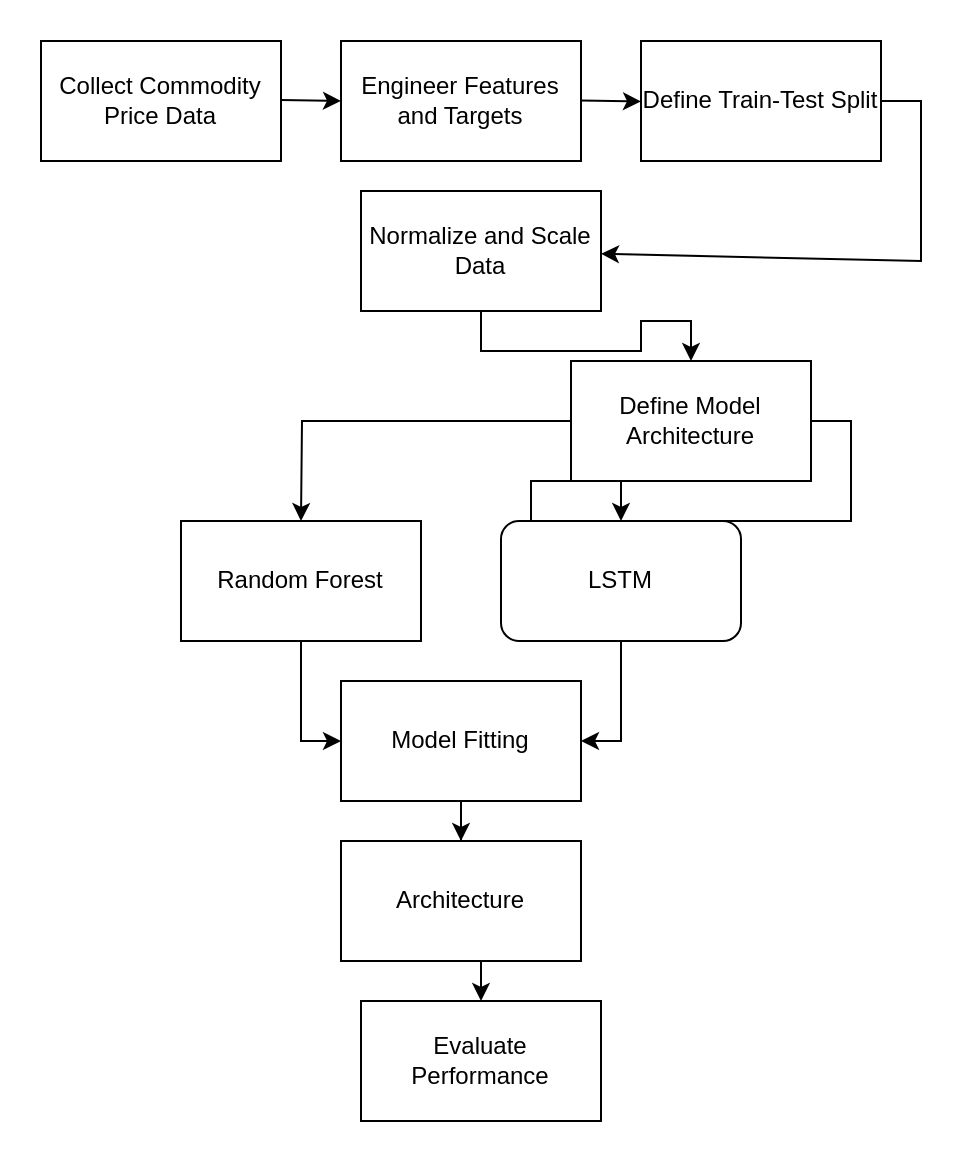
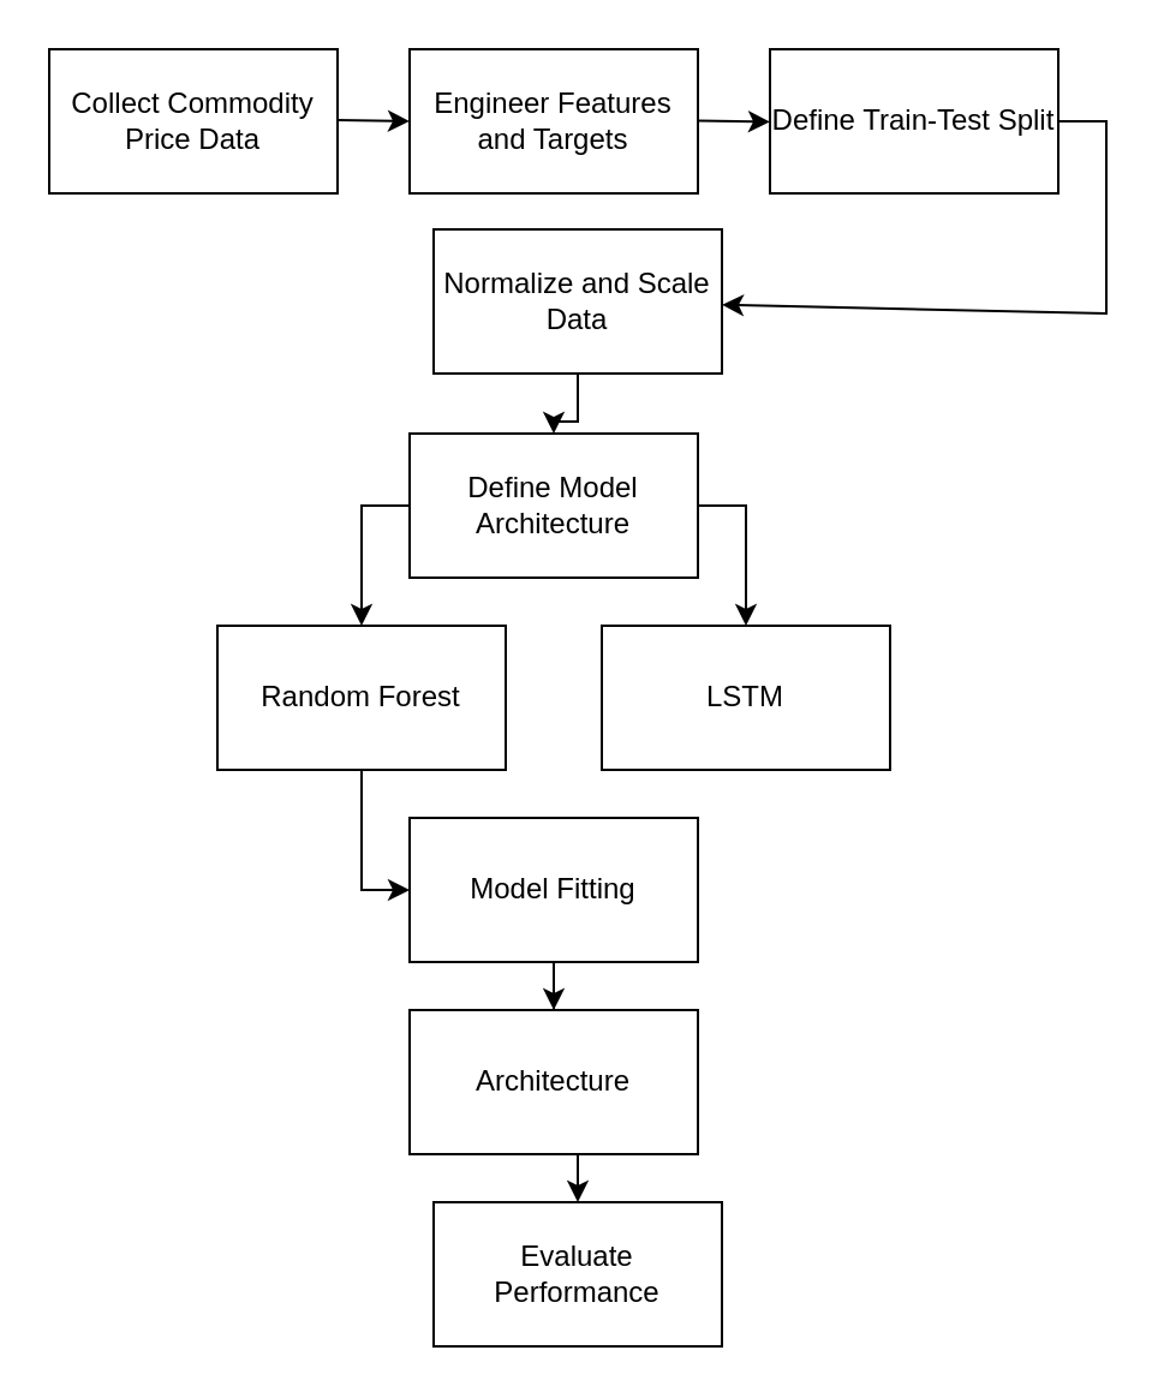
  <mxCell id="0" />
  <mxCell id="1" parent="0" />
  <mxCell id="2" value="Collect Commodity Price Data" style="rounded=0;whiteSpace=wrap;html=1;" vertex="1" parent="1"><mxGeometry x="20" y="20" width="120" height="60" as="geometry" /></mxCell>
  <mxCell id="3" value="Engineer Features and Targets" style="rounded=0;whiteSpace=wrap;html=1;" vertex="1" parent="1"><mxGeometry x="170" y="20" width="120" height="60" as="geometry" /></mxCell>
  <mxCell id="4" value="Define Train-Test Split" style="rounded=0;whiteSpace=wrap;html=1;" vertex="1" parent="1"><mxGeometry x="320" y="20" width="120" height="60" as="geometry" /></mxCell>
  <mxCell id="5" value="" style="endArrow=classic;html=1;rounded=0;entryX=0;entryY=0.5;entryDx=0;entryDy=0;" edge="1" parent="1" target="3"><mxGeometry width="50" height="50" relative="1" as="geometry"><mxPoint x="140" y="49.5" as="sourcePoint" /><mxPoint x="160" y="50" as="targetPoint" /></mxGeometry></mxCell>
  <mxCell id="6" value="" style="endArrow=classic;html=1;rounded=0;entryX=0;entryY=0.5;entryDx=0;entryDy=0;" edge="1" parent="1"><mxGeometry width="50" height="50" relative="1" as="geometry"><mxPoint x="290" y="49.75" as="sourcePoint" /><mxPoint x="320" y="50.25" as="targetPoint" /></mxGeometry></mxCell>
  <mxCell id="7" value="" style="endArrow=classic;html=1;rounded=0;" edge="1" parent="1" target="9"><mxGeometry width="50" height="50" relative="1" as="geometry"><mxPoint x="440" y="50" as="sourcePoint" /><mxPoint x="290" y="120" as="targetPoint" /><Array as="points"><mxPoint x="460" y="50" /><mxPoint x="460" y="90" /><mxPoint x="460" y="130" /></Array></mxGeometry></mxCell>
  <mxCell id="8" style="edgeStyle=orthogonalEdgeStyle;rounded=0;orthogonalLoop=1;jettySize=auto;html=1;entryX=0.5;entryY=0;entryDx=0;entryDy=0;" edge="1" parent="1" source="9" target="11"><mxGeometry relative="1" as="geometry" /></mxCell>
  <mxCell id="9" value="Normalize and Scale Data" style="rounded=0;whiteSpace=wrap;html=1;" vertex="1" parent="1"><mxGeometry x="180" y="95" width="120" height="60" as="geometry" /></mxCell>
  <mxCell id="10" style="edgeStyle=orthogonalEdgeStyle;rounded=0;orthogonalLoop=1;jettySize=auto;html=1;exitX=1;exitY=0.5;exitDx=0;exitDy=0;entryX=0.5;entryY=0;entryDx=0;entryDy=0;" edge="1" parent="1" source="11" target="13"><mxGeometry relative="1" as="geometry"><mxPoint x="310" y="250" as="targetPoint" /></mxGeometry></mxCell>
- <mxCell id="11" value="Define Model Architecture" style="rounded=0;whiteSpace=wrap;html=1;" vertex="1" parent="1"><mxGeometry x="285" y="180" width="120" height="60" as="geometry" /></mxCell>
- <mxCell id="12" style="edgeStyle=orthogonalEdgeStyle;rounded=0;orthogonalLoop=1;jettySize=auto;html=1;entryX=1;entryY=0.5;entryDx=0;entryDy=0;" edge="1" parent="1" source="13" target="18"><mxGeometry relative="1" as="geometry"><mxPoint x="310" y="370" as="targetPoint" /></mxGeometry></mxCell>
- <mxCell id="13" value="LSTM" style="whiteSpace=wrap;html=1;rounded=1;" vertex="1" parent="1"><mxGeometry x="250" y="260" width="120" height="60" as="geometry" /></mxCell>
+ <mxCell id="11" value="Define Model Architecture" style="rounded=0;whiteSpace=wrap;html=1;" vertex="1" parent="1"><mxGeometry x="170" y="180" width="120" height="60" as="geometry" /></mxCell>
+ <mxCell id="13" value="LSTM" style="rounded=0;whiteSpace=wrap;html=1;" vertex="1" parent="1"><mxGeometry x="250" y="260" width="120" height="60" as="geometry" /></mxCell>
  <mxCell id="14" style="edgeStyle=orthogonalEdgeStyle;rounded=0;orthogonalLoop=1;jettySize=auto;html=1;entryX=0;entryY=0.5;entryDx=0;entryDy=0;" edge="1" parent="1" source="15" target="18"><mxGeometry relative="1" as="geometry"><mxPoint x="150" y="370" as="targetPoint" /></mxGeometry></mxCell>
  <mxCell id="15" value="Random Forest" style="rounded=0;whiteSpace=wrap;html=1;" vertex="1" parent="1"><mxGeometry x="90" y="260" width="120" height="60" as="geometry" /></mxCell>
  <mxCell id="16" style="edgeStyle=orthogonalEdgeStyle;rounded=0;orthogonalLoop=1;jettySize=auto;html=1;exitX=0;exitY=0.5;exitDx=0;exitDy=0;entryX=0.5;entryY=0;entryDx=0;entryDy=0;" edge="1" parent="1" source="11"><mxGeometry relative="1" as="geometry"><mxPoint x="150" y="260" as="targetPoint" /><mxPoint x="130" y="210" as="sourcePoint" /></mxGeometry></mxCell>
  <mxCell id="17" style="edgeStyle=orthogonalEdgeStyle;rounded=0;orthogonalLoop=1;jettySize=auto;html=1;entryX=0.5;entryY=0;entryDx=0;entryDy=0;" edge="1" parent="1" source="18" target="20"><mxGeometry relative="1" as="geometry" /></mxCell>
  <mxCell id="18" value="Model Fitting" style="rounded=0;whiteSpace=wrap;html=1;" vertex="1" parent="1"><mxGeometry x="170" y="340" width="120" height="60" as="geometry" /></mxCell>
  <mxCell id="19" style="edgeStyle=orthogonalEdgeStyle;rounded=0;orthogonalLoop=1;jettySize=auto;html=1;exitX=0.5;exitY=1;exitDx=0;exitDy=0;entryX=0.5;entryY=0;entryDx=0;entryDy=0;" edge="1" parent="1" source="20" target="21"><mxGeometry relative="1" as="geometry" /></mxCell>
  <mxCell id="20" value="Architecture" style="rounded=0;whiteSpace=wrap;html=1;" vertex="1" parent="1"><mxGeometry x="170" y="420" width="120" height="60" as="geometry" /></mxCell>
  <mxCell id="21" value="Evaluate Performance" style="rounded=0;whiteSpace=wrap;html=1;" vertex="1" parent="1"><mxGeometry x="180" y="500" width="120" height="60" as="geometry" /></mxCell>
